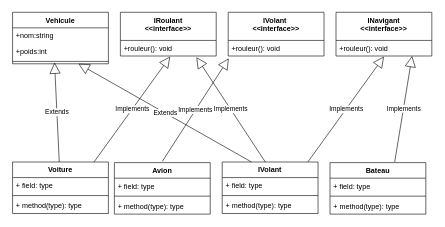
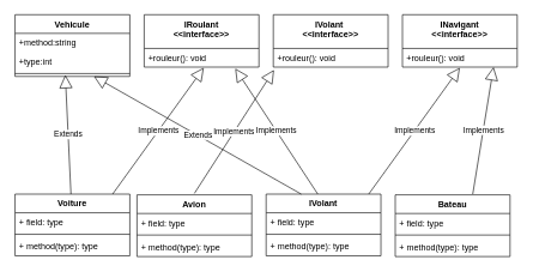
  <mxCell id="0" />
  <mxCell id="1" parent="0" />
  <mxCell id="2" value="Voiture" style="swimlane;fontStyle=1;align=center;verticalAlign=top;childLayout=stackLayout;horizontal=1;startSize=26;horizontalStack=0;resizeParent=1;resizeParentMax=0;resizeLast=0;collapsible=1;marginBottom=0;" parent="1" vertex="1"><mxGeometry x="20" y="270" width="160" height="86" as="geometry" /></mxCell>
  <mxCell id="3" value="+ field: type" style="text;strokeColor=none;fillColor=none;align=left;verticalAlign=top;spacingLeft=4;spacingRight=4;overflow=hidden;rotatable=0;points=[[0,0.5],[1,0.5]];portConstraint=eastwest;" parent="2" vertex="1"><mxGeometry y="26" width="160" height="26" as="geometry" /></mxCell>
  <mxCell id="4" value="" style="line;strokeWidth=1;fillColor=none;align=left;verticalAlign=middle;spacingTop=-1;spacingLeft=3;spacingRight=3;rotatable=0;labelPosition=right;points=[];portConstraint=eastwest;" parent="2" vertex="1"><mxGeometry y="52" width="160" height="8" as="geometry" /></mxCell>
  <mxCell id="5" value="+ method(type): type" style="text;strokeColor=none;fillColor=none;align=left;verticalAlign=top;spacingLeft=4;spacingRight=4;overflow=hidden;rotatable=0;points=[[0,0.5],[1,0.5]];portConstraint=eastwest;" parent="2" vertex="1"><mxGeometry y="60" width="160" height="26" as="geometry" /></mxCell>
  <mxCell id="6" value="IVolant" style="swimlane;fontStyle=1;align=center;verticalAlign=top;childLayout=stackLayout;horizontal=1;startSize=26;horizontalStack=0;resizeParent=1;resizeParentMax=0;resizeLast=0;collapsible=1;marginBottom=0;" parent="1" vertex="1"><mxGeometry x="370" y="270" width="160" height="86" as="geometry" /></mxCell>
  <mxCell id="7" value="+ field: type" style="text;strokeColor=none;fillColor=none;align=left;verticalAlign=top;spacingLeft=4;spacingRight=4;overflow=hidden;rotatable=0;points=[[0,0.5],[1,0.5]];portConstraint=eastwest;" parent="6" vertex="1"><mxGeometry y="26" width="160" height="26" as="geometry" /></mxCell>
  <mxCell id="8" value="" style="line;strokeWidth=1;fillColor=none;align=left;verticalAlign=middle;spacingTop=-1;spacingLeft=3;spacingRight=3;rotatable=0;labelPosition=right;points=[];portConstraint=eastwest;" parent="6" vertex="1"><mxGeometry y="52" width="160" height="8" as="geometry" /></mxCell>
  <mxCell id="9" value="+ method(type): type" style="text;strokeColor=none;fillColor=none;align=left;verticalAlign=top;spacingLeft=4;spacingRight=4;overflow=hidden;rotatable=0;points=[[0,0.5],[1,0.5]];portConstraint=eastwest;" parent="6" vertex="1"><mxGeometry y="60" width="160" height="26" as="geometry" /></mxCell>
  <mxCell id="10" value="Avion" style="swimlane;fontStyle=1;align=center;verticalAlign=top;childLayout=stackLayout;horizontal=1;startSize=26;horizontalStack=0;resizeParent=1;resizeParentMax=0;resizeLast=0;collapsible=1;marginBottom=0;" parent="1" vertex="1"><mxGeometry x="190" y="271" width="160" height="86" as="geometry" /></mxCell>
  <mxCell id="11" value="+ field: type" style="text;strokeColor=none;fillColor=none;align=left;verticalAlign=top;spacingLeft=4;spacingRight=4;overflow=hidden;rotatable=0;points=[[0,0.5],[1,0.5]];portConstraint=eastwest;" parent="10" vertex="1"><mxGeometry y="26" width="160" height="26" as="geometry" /></mxCell>
  <mxCell id="12" value="" style="line;strokeWidth=1;fillColor=none;align=left;verticalAlign=middle;spacingTop=-1;spacingLeft=3;spacingRight=3;rotatable=0;labelPosition=right;points=[];portConstraint=eastwest;" parent="10" vertex="1"><mxGeometry y="52" width="160" height="8" as="geometry" /></mxCell>
  <mxCell id="13" value="+ method(type): type" style="text;strokeColor=none;fillColor=none;align=left;verticalAlign=top;spacingLeft=4;spacingRight=4;overflow=hidden;rotatable=0;points=[[0,0.5],[1,0.5]];portConstraint=eastwest;" parent="10" vertex="1"><mxGeometry y="60" width="160" height="26" as="geometry" /></mxCell>
  <mxCell id="14" value="Bateau" style="swimlane;fontStyle=1;align=center;verticalAlign=top;childLayout=stackLayout;horizontal=1;startSize=26;horizontalStack=0;resizeParent=1;resizeParentMax=0;resizeLast=0;collapsible=1;marginBottom=0;" parent="1" vertex="1"><mxGeometry x="550" y="271" width="160" height="86" as="geometry" /></mxCell>
  <mxCell id="15" value="+ field: type" style="text;strokeColor=none;fillColor=none;align=left;verticalAlign=top;spacingLeft=4;spacingRight=4;overflow=hidden;rotatable=0;points=[[0,0.5],[1,0.5]];portConstraint=eastwest;" parent="14" vertex="1"><mxGeometry y="26" width="160" height="26" as="geometry" /></mxCell>
  <mxCell id="16" value="" style="line;strokeWidth=1;fillColor=none;align=left;verticalAlign=middle;spacingTop=-1;spacingLeft=3;spacingRight=3;rotatable=0;labelPosition=right;points=[];portConstraint=eastwest;" parent="14" vertex="1"><mxGeometry y="52" width="160" height="8" as="geometry" /></mxCell>
  <mxCell id="17" value="+ method(type): type" style="text;strokeColor=none;fillColor=none;align=left;verticalAlign=top;spacingLeft=4;spacingRight=4;overflow=hidden;rotatable=0;points=[[0,0.5],[1,0.5]];portConstraint=eastwest;" parent="14" vertex="1"><mxGeometry y="60" width="160" height="26" as="geometry" /></mxCell>
  <mxCell id="18" value="Vehicule" style="swimlane;fontStyle=1;align=center;verticalAlign=top;childLayout=stackLayout;horizontal=1;startSize=26;horizontalStack=0;resizeParent=1;resizeParentMax=0;resizeLast=0;collapsible=1;marginBottom=0;" parent="1" vertex="1"><mxGeometry x="20" y="20" width="160" height="86" as="geometry" /></mxCell>
- <mxCell id="19" value="+nom:string" style="text;strokeColor=none;fillColor=none;align=left;verticalAlign=top;spacingLeft=4;spacingRight=4;overflow=hidden;rotatable=0;points=[[0,0.5],[1,0.5]];portConstraint=eastwest;" parent="18" vertex="1"><mxGeometry y="26" width="160" height="26" as="geometry" /></mxCell>
- <mxCell id="20" value="+poids:int" style="text;strokeColor=none;fillColor=none;align=left;verticalAlign=top;spacingLeft=4;spacingRight=4;overflow=hidden;rotatable=0;points=[[0,0.5],[1,0.5]];portConstraint=eastwest;" parent="18" vertex="1"><mxGeometry y="52" width="160" height="26" as="geometry" /></mxCell>
+ <mxCell id="19" value="+method:string" style="text;strokeColor=none;fillColor=none;align=left;verticalAlign=top;spacingLeft=4;spacingRight=4;overflow=hidden;rotatable=0;points=[[0,0.5],[1,0.5]];portConstraint=eastwest;" parent="18" vertex="1"><mxGeometry y="26" width="160" height="26" as="geometry" /></mxCell>
+ <mxCell id="20" value="+type:int" style="text;strokeColor=none;fillColor=none;align=left;verticalAlign=top;spacingLeft=4;spacingRight=4;overflow=hidden;rotatable=0;points=[[0,0.5],[1,0.5]];portConstraint=eastwest;" parent="18" vertex="1"><mxGeometry y="52" width="160" height="26" as="geometry" /></mxCell>
  <mxCell id="21" value="" style="line;strokeWidth=1;fillColor=none;align=left;verticalAlign=middle;spacingTop=-1;spacingLeft=3;spacingRight=3;rotatable=0;labelPosition=right;points=[];portConstraint=eastwest;" parent="18" vertex="1"><mxGeometry y="78" width="160" height="8" as="geometry" /></mxCell>
  <mxCell id="22" value="IRoulant &#10;&lt;&lt;interface&gt;&gt;" style="swimlane;fontStyle=1;align=center;verticalAlign=top;childLayout=stackLayout;horizontal=1;startSize=47;horizontalStack=0;resizeParent=1;resizeParentMax=0;resizeLast=0;collapsible=1;marginBottom=0;" parent="1" vertex="1"><mxGeometry x="200" y="20" width="160" height="73" as="geometry" /></mxCell>
  <mxCell id="23" value="+rouleur(): void" style="text;strokeColor=none;fillColor=none;align=left;verticalAlign=top;spacingLeft=4;spacingRight=4;overflow=hidden;rotatable=0;points=[[0,0.5],[1,0.5]];portConstraint=eastwest;" parent="22" vertex="1"><mxGeometry y="47" width="160" height="26" as="geometry" /></mxCell>
  <mxCell id="24" value="IVolant &#10;&lt;&lt;interface&gt;&gt;" style="swimlane;fontStyle=1;align=center;verticalAlign=top;childLayout=stackLayout;horizontal=1;startSize=47;horizontalStack=0;resizeParent=1;resizeParentMax=0;resizeLast=0;collapsible=1;marginBottom=0;" parent="1" vertex="1"><mxGeometry x="380" y="20" width="160" height="73" as="geometry" /></mxCell>
  <mxCell id="25" value="+rouleur(): void" style="text;strokeColor=none;fillColor=none;align=left;verticalAlign=top;spacingLeft=4;spacingRight=4;overflow=hidden;rotatable=0;points=[[0,0.5],[1,0.5]];portConstraint=eastwest;" parent="24" vertex="1"><mxGeometry y="47" width="160" height="26" as="geometry" /></mxCell>
  <mxCell id="26" value="INavigant&#10;&lt;&lt;interface&gt;&gt;" style="swimlane;fontStyle=1;align=center;verticalAlign=top;childLayout=stackLayout;horizontal=1;startSize=47;horizontalStack=0;resizeParent=1;resizeParentMax=0;resizeLast=0;collapsible=1;marginBottom=0;" parent="1" vertex="1"><mxGeometry x="560" y="20" width="160" height="73" as="geometry" /></mxCell>
  <mxCell id="27" value="+rouleur(): void" style="text;strokeColor=none;fillColor=none;align=left;verticalAlign=top;spacingLeft=4;spacingRight=4;overflow=hidden;rotatable=0;points=[[0,0.5],[1,0.5]];portConstraint=eastwest;" parent="26" vertex="1"><mxGeometry y="47" width="160" height="26" as="geometry" /></mxCell>
  <mxCell id="28" value="Extends" style="endArrow=block;endSize=16;endFill=0;html=1;entryX=0.438;entryY=0.75;entryDx=0;entryDy=0;entryPerimeter=0;" parent="1" source="2" target="21" edge="1"><mxGeometry width="160" relative="1" as="geometry"><mxPoint x="60" y="170" as="sourcePoint" /><mxPoint x="220" y="170" as="targetPoint" /></mxGeometry></mxCell>
  <mxCell id="29" value="Extends" style="endArrow=block;endSize=16;endFill=0;html=1;exitX=0.306;exitY=0;exitDx=0;exitDy=0;exitPerimeter=0;" parent="1" source="6" edge="1"><mxGeometry width="160" relative="1" as="geometry"><mxPoint x="439.529" y="180" as="sourcePoint" /><mxPoint x="130" y="106" as="targetPoint" /></mxGeometry></mxCell>
  <mxCell id="30" value="Implements" style="endArrow=block;endSize=16;endFill=0;html=1;entryX=0.419;entryY=1.038;entryDx=0;entryDy=0;entryPerimeter=0;exitX=0.75;exitY=0;exitDx=0;exitDy=0;" parent="1" edge="1"><mxGeometry width="160" relative="1" as="geometry"><mxPoint x="156" y="270" as="sourcePoint" /><mxPoint x="283.04" y="93.988" as="targetPoint" /></mxGeometry></mxCell>
  <mxCell id="31" value="Implements" style="endArrow=block;endSize=16;endFill=0;html=1;entryX=0.006;entryY=1.154;entryDx=0;entryDy=0;entryPerimeter=0;exitX=0.75;exitY=0;exitDx=0;exitDy=0;" parent="1" target="25" edge="1"><mxGeometry width="160" relative="1" as="geometry"><mxPoint x="270" y="269" as="sourcePoint" /><mxPoint x="397.04" y="92.988" as="targetPoint" /></mxGeometry></mxCell>
  <mxCell id="32" value="Implements" style="endArrow=block;endSize=16;endFill=0;html=1;entryX=0.419;entryY=1.038;entryDx=0;entryDy=0;entryPerimeter=0;exitX=0.75;exitY=0;exitDx=0;exitDy=0;" parent="1" edge="1"><mxGeometry width="160" relative="1" as="geometry"><mxPoint x="513" y="270" as="sourcePoint" /><mxPoint x="640.04" y="93.988" as="targetPoint" /></mxGeometry></mxCell>
  <mxCell id="33" value="Implements" style="endArrow=block;endSize=16;endFill=0;html=1;entryX=0.831;entryY=1.077;entryDx=0;entryDy=0;entryPerimeter=0;exitX=0.45;exitY=0;exitDx=0;exitDy=0;exitPerimeter=0;" parent="1" source="6" edge="1"><mxGeometry width="160" relative="1" as="geometry"><mxPoint x="454" y="271" as="sourcePoint" /><mxPoint x="326.96" y="95.002" as="targetPoint" /></mxGeometry></mxCell>
  <mxCell id="34" value="Implements" style="endArrow=block;endSize=16;endFill=0;html=1;entryX=0.419;entryY=1.038;entryDx=0;entryDy=0;entryPerimeter=0;exitX=0.675;exitY=-0.012;exitDx=0;exitDy=0;exitPerimeter=0;" parent="1" source="14" edge="1"><mxGeometry width="160" relative="1" as="geometry"><mxPoint x="560" y="269" as="sourcePoint" /><mxPoint x="687.04" y="92.988" as="targetPoint" /></mxGeometry></mxCell>
